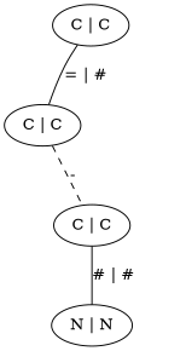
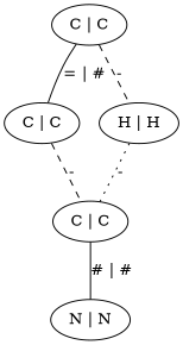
  graph {
    n1 [label="C | C"]
    n2 [label="C | C"]
+   n3 [label="H | H"]
    n4 [label="C | C"]
    n5 [label="N | N"]
    n1 -- n2 [label="= | #"]
+   n1 -- n3 [label="-" style=dashed]
    n2 -- n4 [label="-" style=dashed]
+   n3 -- n4 [label="-" style=dotted]
    n4 -- n5 [label="# | #"]
  }
